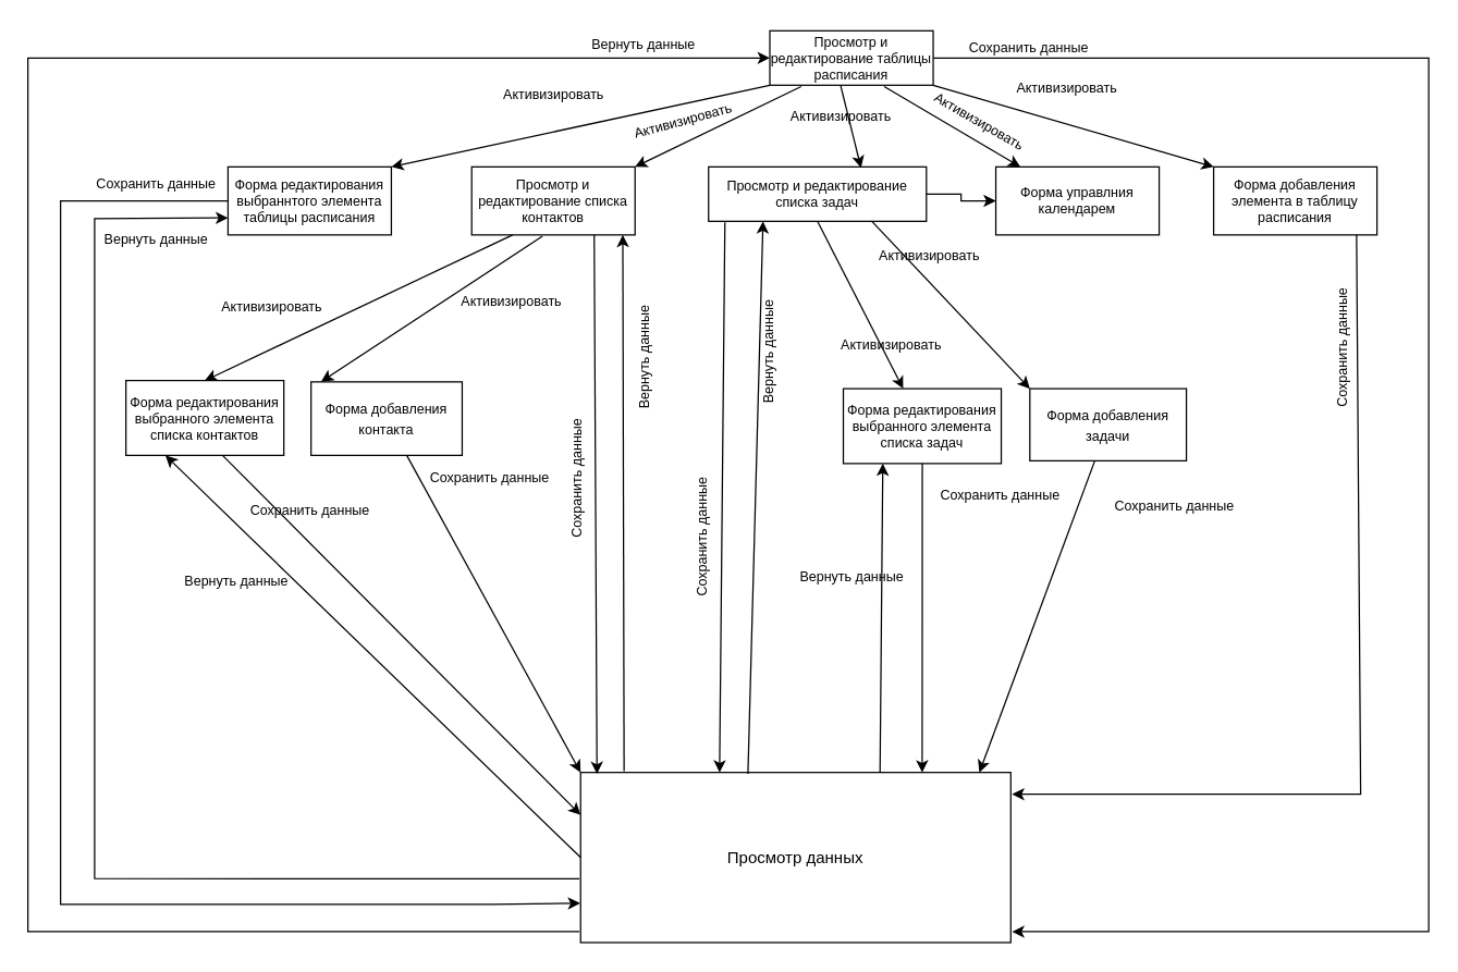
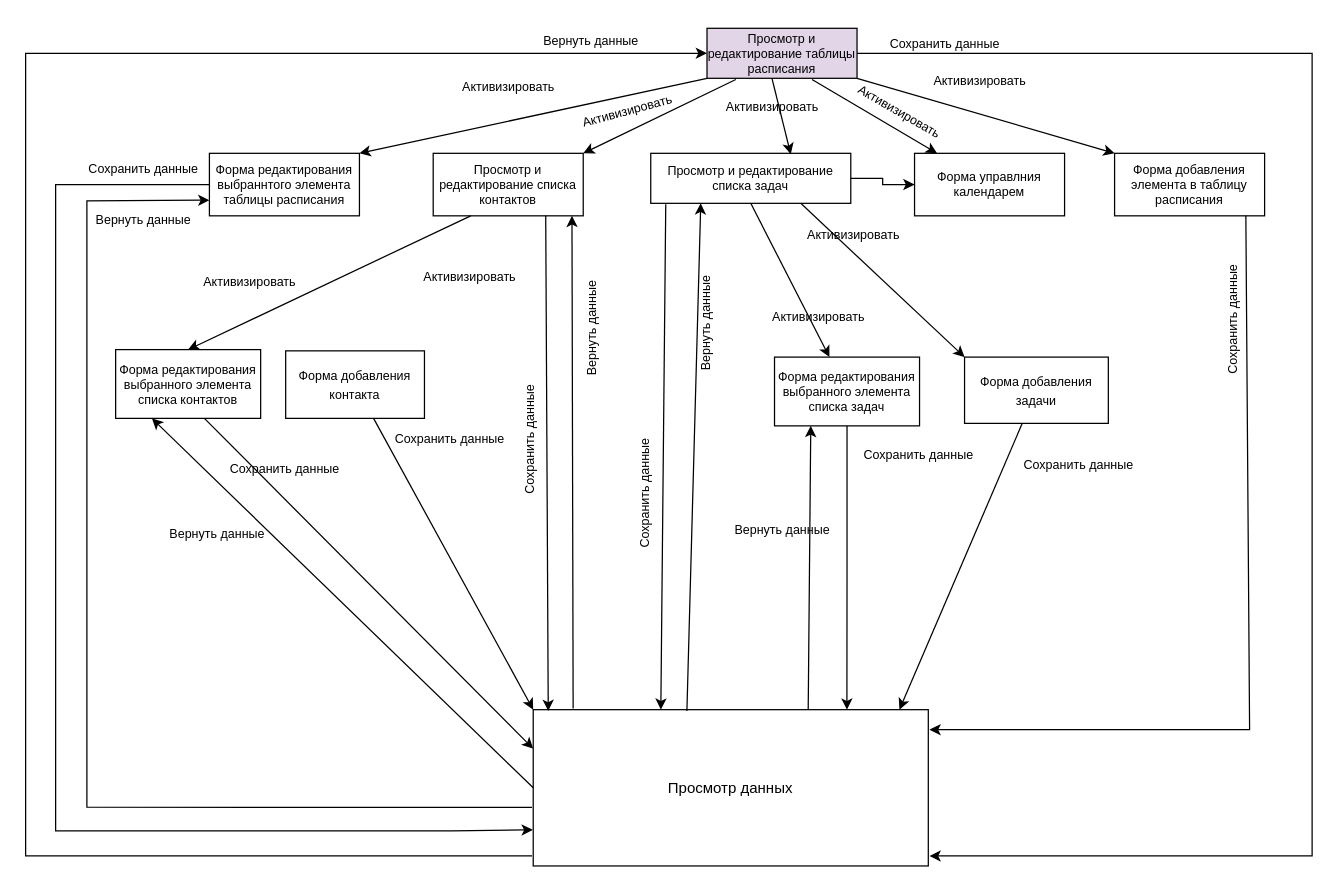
  <mxCell id="0" />
  <mxCell id="1" parent="0" />
  <mxCell id="2" style="edgeStyle=orthogonalEdgeStyle;rounded=0;orthogonalLoop=1;jettySize=auto;html=1;exitX=0;exitY=0.5;exitDx=0;exitDy=0;entryX=-0.003;entryY=0.936;entryDx=0;entryDy=0;entryPerimeter=0;fontSize=10;endArrow=none;endFill=0;startArrow=classic;startFill=1;" edge="1" parent="1" source="4" target="14"><mxGeometry relative="1" as="geometry"><Array as="points"><mxPoint x="20" y="42" /><mxPoint x="20" y="684" /></Array></mxGeometry></mxCell>
  <mxCell id="3" style="edgeStyle=orthogonalEdgeStyle;rounded=0;orthogonalLoop=1;jettySize=auto;html=1;exitX=1;exitY=0.5;exitDx=0;exitDy=0;entryX=1.003;entryY=0.936;entryDx=0;entryDy=0;entryPerimeter=0;fontSize=10;startArrow=none;startFill=0;endArrow=classic;endFill=1;" edge="1" parent="1" source="4" target="14"><mxGeometry relative="1" as="geometry"><Array as="points"><mxPoint x="1049" y="42" /><mxPoint x="1049" y="684" /></Array></mxGeometry></mxCell>
- <mxCell id="4" value="&lt;font size=&quot;1&quot;&gt;Просмотр и редактирование таблицы расписания&lt;/font&gt;" style="rounded=0;whiteSpace=wrap;html=1;fontSize=8;" vertex="1" parent="1"><mxGeometry x="565" y="22" width="120" height="40" as="geometry" /></mxCell>
+ <mxCell id="4" value="&lt;font size=&quot;1&quot;&gt;Просмотр и редактирование таблицы расписания&lt;/font&gt;" style="rounded=0;whiteSpace=wrap;html=1;fontSize=8;fillColor=#e1d5e7;" vertex="1" parent="1"><mxGeometry x="565" y="22" width="120" height="40" as="geometry" /></mxCell>
  <mxCell id="5" value="&lt;font style=&quot;font-size: 10px;&quot;&gt;Просмотр и редактирование списка контактов&lt;/font&gt;" style="rounded=0;whiteSpace=wrap;html=1;fontSize=8;" vertex="1" parent="1"><mxGeometry x="346" y="122" width="120" height="50" as="geometry" /></mxCell>
  <mxCell id="6" style="edgeStyle=orthogonalEdgeStyle;rounded=0;orthogonalLoop=1;jettySize=auto;html=1;exitX=1;exitY=0.5;exitDx=0;exitDy=0;entryX=0;entryY=0.5;entryDx=0;entryDy=0;fontSize=10;endArrow=classic;endFill=1;" edge="1" parent="1" source="7" target="8"><mxGeometry relative="1" as="geometry" /></mxCell>
  <mxCell id="7" value="&lt;span style=&quot;font-size: 10px;&quot;&gt;Просмотр и редактирование списка задач&lt;/span&gt;" style="rounded=0;whiteSpace=wrap;html=1;fontSize=8;" vertex="1" parent="1"><mxGeometry x="520" y="122" width="160" height="40" as="geometry" /></mxCell>
  <mxCell id="8" value="&lt;font style=&quot;font-size: 10px;&quot;&gt;Форма управлния календарем&lt;/font&gt;" style="rounded=0;whiteSpace=wrap;html=1;fontSize=8;" vertex="1" parent="1"><mxGeometry x="731" y="122" width="120" height="50" as="geometry" /></mxCell>
  <mxCell id="9" value="&lt;font style=&quot;font-size: 10px;&quot;&gt;Форма добавления элемента в таблицу расписания&lt;/font&gt;" style="rounded=0;whiteSpace=wrap;html=1;fontSize=8;" vertex="1" parent="1"><mxGeometry x="891" y="122" width="120" height="50" as="geometry" /></mxCell>
  <mxCell id="10" value="" style="endArrow=classic;html=1;rounded=0;fontSize=10;exitX=0.192;exitY=1.025;exitDx=0;exitDy=0;entryX=1;entryY=0;entryDx=0;entryDy=0;exitPerimeter=0;" edge="1" parent="1" source="4" target="5"><mxGeometry width="50" height="50" relative="1" as="geometry"><mxPoint x="547" y="152" as="sourcePoint" /><mxPoint x="328" y="52" as="targetPoint" /></mxGeometry></mxCell>
  <mxCell id="11" value="" style="endArrow=classic;html=1;rounded=0;fontSize=10;exitX=0.433;exitY=1;exitDx=0;exitDy=0;entryX=0.7;entryY=0.02;entryDx=0;entryDy=0;entryPerimeter=0;exitPerimeter=0;" edge="1" parent="1" source="4" target="7"><mxGeometry width="50" height="50" relative="1" as="geometry"><mxPoint x="575" y="72" as="sourcePoint" /><mxPoint x="383" y="132" as="targetPoint" /></mxGeometry></mxCell>
  <mxCell id="12" value="" style="endArrow=classic;html=1;rounded=0;fontSize=10;exitX=0.7;exitY=1.025;exitDx=0;exitDy=0;entryX=0.15;entryY=0;entryDx=0;entryDy=0;exitPerimeter=0;entryPerimeter=0;" edge="1" parent="1" source="4" target="8"><mxGeometry width="50" height="50" relative="1" as="geometry"><mxPoint x="585" y="82" as="sourcePoint" /><mxPoint x="393" y="142" as="targetPoint" /></mxGeometry></mxCell>
  <mxCell id="13" value="" style="endArrow=classic;html=1;rounded=0;fontSize=10;exitX=1;exitY=1;exitDx=0;exitDy=0;entryX=0;entryY=0;entryDx=0;entryDy=0;" edge="1" parent="1" source="4" target="9"><mxGeometry width="50" height="50" relative="1" as="geometry"><mxPoint x="595" y="92" as="sourcePoint" /><mxPoint x="403" y="152" as="targetPoint" /></mxGeometry></mxCell>
  <mxCell id="14" value="&lt;font style=&quot;font-size: 12px;&quot;&gt;Просмотр данных&lt;/font&gt;" style="rounded=0;whiteSpace=wrap;html=1;fontSize=10;" vertex="1" parent="1"><mxGeometry x="426" y="567" width="316" height="125" as="geometry" /></mxCell>
- <mxCell id="15" value="&lt;font style=&quot;font-size: 10px;&quot;&gt;Форма добавления задачи&lt;/font&gt;" style="rounded=0;whiteSpace=wrap;html=1;fontSize=12;" vertex="1" parent="1"><mxGeometry x="756" y="285" width="115" height="53" as="geometry" /></mxCell>
+ <mxCell id="15" value="&lt;font style=&quot;font-size: 10px;&quot;&gt;Форма добавления задачи&lt;/font&gt;" style="rounded=0;whiteSpace=wrap;html=1;fontSize=12;" vertex="1" parent="1"><mxGeometry x="771" y="285" width="115" height="53" as="geometry" /></mxCell>
  <mxCell id="16" value="&lt;font style=&quot;font-size: 10px;&quot;&gt;Форма добавления контакта&lt;/font&gt;" style="rounded=0;whiteSpace=wrap;html=1;fontSize=12;" vertex="1" parent="1"><mxGeometry x="228" y="280" width="111" height="54" as="geometry" /></mxCell>
  <mxCell id="17" value="Сохранить данные" style="text;html=1;align=center;verticalAlign=middle;resizable=0;points=[];autosize=1;strokeColor=none;fillColor=none;fontSize=10;" vertex="1" parent="1"><mxGeometry x="701" y="22" width="107" height="24" as="geometry" /></mxCell>
  <mxCell id="18" value="Вернуть данные" style="text;html=1;align=center;verticalAlign=middle;resizable=0;points=[];autosize=1;strokeColor=none;fillColor=none;fontSize=10;" vertex="1" parent="1"><mxGeometry x="424" y="20" width="95" height="24" as="geometry" /></mxCell>
  <mxCell id="19" value="" style="endArrow=classic;html=1;rounded=0;fontSize=10;exitX=0.75;exitY=1;exitDx=0;exitDy=0;entryX=0;entryY=0;entryDx=0;entryDy=0;" edge="1" parent="1" source="7" target="15"><mxGeometry width="50" height="50" relative="1" as="geometry"><mxPoint x="605" y="72" as="sourcePoint" /><mxPoint x="554" y="133" as="targetPoint" /></mxGeometry></mxCell>
- <mxCell id="20" value="" style="endArrow=classic;html=1;rounded=0;fontSize=10;exitX=0.433;exitY=1.02;exitDx=0;exitDy=0;entryX=0.067;entryY=-0.003;entryDx=0;entryDy=0;entryPerimeter=0;exitPerimeter=0;" edge="1" parent="1" source="5" target="16"><mxGeometry width="50" height="50" relative="1" as="geometry"><mxPoint x="615" y="82" as="sourcePoint" /><mxPoint x="564" y="143" as="targetPoint" /></mxGeometry></mxCell>
  <mxCell id="21" value="" style="endArrow=classic;html=1;rounded=0;fontSize=10;entryX=0;entryY=0;entryDx=0;entryDy=0;" edge="1" parent="1" source="16" target="14"><mxGeometry width="50" height="50" relative="1" as="geometry"><mxPoint x="625" y="92" as="sourcePoint" /><mxPoint x="425" y="593" as="targetPoint" /></mxGeometry></mxCell>
  <mxCell id="22" value="" style="endArrow=classic;html=1;rounded=0;fontSize=10;entryX=0.927;entryY=0;entryDx=0;entryDy=0;entryPerimeter=0;" edge="1" parent="1" source="15" target="14"><mxGeometry width="50" height="50" relative="1" as="geometry"><mxPoint x="635" y="102" as="sourcePoint" /><mxPoint x="584" y="163" as="targetPoint" /></mxGeometry></mxCell>
  <mxCell id="23" style="edgeStyle=orthogonalEdgeStyle;rounded=0;orthogonalLoop=1;jettySize=auto;html=1;exitX=0;exitY=0.5;exitDx=0;exitDy=0;fontSize=10;endArrow=classic;endFill=1;entryX=-0.001;entryY=0.769;entryDx=0;entryDy=0;entryPerimeter=0;" edge="1" parent="1" source="24" target="14"><mxGeometry relative="1" as="geometry"><mxPoint x="361" y="667" as="targetPoint" /><Array as="points"><mxPoint x="44" y="147" /><mxPoint x="44" y="664" /><mxPoint x="361" y="664" /></Array></mxGeometry></mxCell>
  <mxCell id="24" value="&lt;font size=&quot;1&quot;&gt;Форма редактирования выбраннтого элемента таблицы расписания&lt;/font&gt;" style="rounded=0;whiteSpace=wrap;html=1;fontSize=8;" vertex="1" parent="1"><mxGeometry x="167" y="122" width="120" height="50" as="geometry" /></mxCell>
  <mxCell id="25" value="" style="endArrow=classic;html=1;rounded=0;fontSize=10;exitX=0;exitY=1;exitDx=0;exitDy=0;entryX=1;entryY=0;entryDx=0;entryDy=0;" edge="1" parent="1" source="4" target="24"><mxGeometry width="50" height="50" relative="1" as="geometry"><mxPoint x="598.04" y="73" as="sourcePoint" /><mxPoint x="416" y="132" as="targetPoint" /></mxGeometry></mxCell>
  <mxCell id="26" value="Форма редактирования выбранного элемента списка контактов" style="rounded=0;whiteSpace=wrap;html=1;fontSize=10;" vertex="1" parent="1"><mxGeometry x="92" y="279" width="116" height="55" as="geometry" /></mxCell>
  <mxCell id="27" style="edgeStyle=orthogonalEdgeStyle;rounded=0;orthogonalLoop=1;jettySize=auto;html=1;exitX=0.5;exitY=1;exitDx=0;exitDy=0;entryX=0.794;entryY=0;entryDx=0;entryDy=0;entryPerimeter=0;fontSize=10;endArrow=classic;endFill=1;" edge="1" parent="1" source="28" target="14"><mxGeometry relative="1" as="geometry" /></mxCell>
  <mxCell id="28" value="Форма редактирования выбранного элемента списка задач" style="rounded=0;whiteSpace=wrap;html=1;fontSize=10;" vertex="1" parent="1"><mxGeometry x="619" y="285" width="116" height="55" as="geometry" /></mxCell>
  <mxCell id="29" value="" style="endArrow=classic;html=1;rounded=0;fontSize=10;exitX=0.5;exitY=1;exitDx=0;exitDy=0;" edge="1" parent="1" source="7" target="28"><mxGeometry width="50" height="50" relative="1" as="geometry"><mxPoint x="560" y="182" as="sourcePoint" /><mxPoint x="791" y="230" as="targetPoint" /></mxGeometry></mxCell>
  <mxCell id="30" value="" style="endArrow=classic;html=1;rounded=0;fontSize=10;exitX=0.25;exitY=1;exitDx=0;exitDy=0;entryX=0.5;entryY=0;entryDx=0;entryDy=0;" edge="1" parent="1" source="5" target="26"><mxGeometry width="50" height="50" relative="1" as="geometry"><mxPoint x="570" y="192" as="sourcePoint" /><mxPoint x="801" y="240" as="targetPoint" /></mxGeometry></mxCell>
  <mxCell id="31" value="" style="endArrow=classic;html=1;rounded=0;fontSize=10;exitX=0.612;exitY=1;exitDx=0;exitDy=0;exitPerimeter=0;entryX=0;entryY=0.25;entryDx=0;entryDy=0;" edge="1" parent="1" source="26" target="14"><mxGeometry width="50" height="50" relative="1" as="geometry"><mxPoint x="171" y="455" as="sourcePoint" /><mxPoint x="424" y="633" as="targetPoint" /></mxGeometry></mxCell>
  <mxCell id="32" value="" style="endArrow=classic;html=1;rounded=0;fontSize=10;exitX=0.875;exitY=1;exitDx=0;exitDy=0;entryX=1.003;entryY=0.128;entryDx=0;entryDy=0;exitPerimeter=0;entryPerimeter=0;" edge="1" parent="1" source="9" target="14"><mxGeometry width="50" height="50" relative="1" as="geometry"><mxPoint x="821" y="429" as="sourcePoint" /><mxPoint x="1052" y="477" as="targetPoint" /><Array as="points"><mxPoint x="999" y="583" /></Array></mxGeometry></mxCell>
  <mxCell id="33" value="" style="endArrow=classic;html=1;rounded=0;fontSize=10;exitX=0.389;exitY=0.008;exitDx=0;exitDy=0;entryX=0.25;entryY=1;entryDx=0;entryDy=0;exitPerimeter=0;" edge="1" parent="1" source="14" target="7"><mxGeometry width="50" height="50" relative="1" as="geometry"><mxPoint x="533.998" y="605" as="sourcePoint" /><mxPoint x="541.09" y="212" as="targetPoint" /></mxGeometry></mxCell>
  <mxCell id="34" value="" style="endArrow=classic;html=1;rounded=0;fontSize=10;exitX=0.075;exitY=1.02;exitDx=0;exitDy=0;exitPerimeter=0;entryX=0.323;entryY=0;entryDx=0;entryDy=0;entryPerimeter=0;" edge="1" parent="1" source="7" target="14"><mxGeometry width="50" height="50" relative="1" as="geometry"><mxPoint x="544.908" y="586" as="sourcePoint" /><mxPoint x="525" y="533" as="targetPoint" /></mxGeometry></mxCell>
  <mxCell id="35" value="" style="endArrow=classic;html=1;rounded=0;fontSize=10;entryX=0.925;entryY=1;entryDx=0;entryDy=0;entryPerimeter=0;exitX=0.101;exitY=-0.008;exitDx=0;exitDy=0;exitPerimeter=0;" edge="1" parent="1" source="14" target="5"><mxGeometry width="50" height="50" relative="1" as="geometry"><mxPoint x="478" y="476" as="sourcePoint" /><mxPoint x="456.09" y="183" as="targetPoint" /></mxGeometry></mxCell>
  <mxCell id="36" value="" style="endArrow=classic;html=1;rounded=0;fontSize=10;exitX=0.75;exitY=1;exitDx=0;exitDy=0;entryX=0.038;entryY=0.008;entryDx=0;entryDy=0;entryPerimeter=0;" edge="1" parent="1" source="5" target="14"><mxGeometry width="50" height="50" relative="1" as="geometry"><mxPoint x="564.908" y="606" as="sourcePoint" /><mxPoint x="270" y="604" as="targetPoint" /></mxGeometry></mxCell>
  <mxCell id="37" value="Вернуть данные" style="text;html=1;align=center;verticalAlign=middle;resizable=0;points=[];autosize=1;strokeColor=none;fillColor=none;fontSize=10;rotation=-90;" vertex="1" parent="1"><mxGeometry x="425" y="251" width="95" height="24" as="geometry" /></mxCell>
  <mxCell id="38" value="Вернуть данные" style="text;html=1;align=center;verticalAlign=middle;resizable=0;points=[];autosize=1;strokeColor=none;fillColor=none;fontSize=10;rotation=-90;" vertex="1" parent="1"><mxGeometry x="516" y="247" width="95" height="24" as="geometry" /></mxCell>
  <mxCell id="39" value="Сохранить данные" style="text;html=1;align=center;verticalAlign=middle;resizable=0;points=[];autosize=1;strokeColor=none;fillColor=none;fontSize=10;rotation=0;" vertex="1" parent="1"><mxGeometry x="808" y="359" width="107" height="24" as="geometry" /></mxCell>
  <mxCell id="40" value="Сохранить данные" style="text;html=1;align=center;verticalAlign=middle;resizable=0;points=[];autosize=1;strokeColor=none;fillColor=none;fontSize=10;" vertex="1" parent="1"><mxGeometry x="680" y="351" width="107" height="24" as="geometry" /></mxCell>
  <mxCell id="41" value="Сохранить данные" style="text;html=1;align=center;verticalAlign=middle;resizable=0;points=[];autosize=1;strokeColor=none;fillColor=none;fontSize=10;rotation=-90;" vertex="1" parent="1"><mxGeometry x="370" y="340" width="107" height="24" as="geometry" /></mxCell>
  <mxCell id="42" value="Сохранить данные" style="text;html=1;align=center;verticalAlign=middle;resizable=0;points=[];autosize=1;strokeColor=none;fillColor=none;fontSize=10;rotation=-90;" vertex="1" parent="1"><mxGeometry x="462" y="383" width="107" height="24" as="geometry" /></mxCell>
  <mxCell id="43" value="Сохранить данные" style="text;html=1;align=center;verticalAlign=middle;resizable=0;points=[];autosize=1;strokeColor=none;fillColor=none;fontSize=10;" vertex="1" parent="1"><mxGeometry x="305" y="338" width="107" height="24" as="geometry" /></mxCell>
  <mxCell id="44" value="Сохранить данные" style="text;html=1;align=center;verticalAlign=middle;resizable=0;points=[];autosize=1;strokeColor=none;fillColor=none;fontSize=10;" vertex="1" parent="1"><mxGeometry x="173.5" y="362" width="107" height="24" as="geometry" /></mxCell>
  <mxCell id="45" value="Сохранить данные" style="text;html=1;align=center;verticalAlign=middle;resizable=0;points=[];autosize=1;strokeColor=none;fillColor=none;fontSize=10;rotation=-90;" vertex="1" parent="1"><mxGeometry x="932" y="244" width="107" height="24" as="geometry" /></mxCell>
  <mxCell id="46" value="Сохранить данные" style="text;html=1;align=center;verticalAlign=middle;resizable=0;points=[];autosize=1;strokeColor=none;fillColor=none;fontSize=10;" vertex="1" parent="1"><mxGeometry x="60" y="122" width="107" height="24" as="geometry" /></mxCell>
  <mxCell id="47" value="Активизировать" style="text;html=1;align=center;verticalAlign=middle;resizable=0;points=[];autosize=1;strokeColor=none;fillColor=none;fontSize=10;" vertex="1" parent="1"><mxGeometry x="358.5" y="57" width="95" height="24" as="geometry" /></mxCell>
  <mxCell id="48" value="Активизировать" style="text;html=1;align=center;verticalAlign=middle;resizable=0;points=[];autosize=1;strokeColor=none;fillColor=none;fontSize=10;rotation=-15;" vertex="1" parent="1"><mxGeometry x="453.5" y="76" width="95" height="24" as="geometry" /></mxCell>
  <mxCell id="49" value="Активизировать" style="text;html=1;align=center;verticalAlign=middle;resizable=0;points=[];autosize=1;strokeColor=none;fillColor=none;fontSize=10;" vertex="1" parent="1"><mxGeometry x="569" y="73" width="95" height="24" as="geometry" /></mxCell>
  <mxCell id="50" value="Активизировать" style="text;html=1;align=center;verticalAlign=middle;resizable=0;points=[];autosize=1;strokeColor=none;fillColor=none;fontSize=10;" vertex="1" parent="1"><mxGeometry x="735" y="52" width="95" height="24" as="geometry" /></mxCell>
  <mxCell id="51" value="Активизировать" style="text;html=1;align=center;verticalAlign=middle;resizable=0;points=[];autosize=1;strokeColor=none;fillColor=none;fontSize=10;rotation=30;" vertex="1" parent="1"><mxGeometry x="671" y="76" width="95" height="24" as="geometry" /></mxCell>
  <mxCell id="52" value="Активизировать" style="text;html=1;align=center;verticalAlign=middle;resizable=0;points=[];autosize=1;strokeColor=none;fillColor=none;fontSize=10;" vertex="1" parent="1"><mxGeometry x="634" y="175" width="95" height="24" as="geometry" /></mxCell>
  <mxCell id="53" value="Активизировать" style="text;html=1;align=center;verticalAlign=middle;resizable=0;points=[];autosize=1;strokeColor=none;fillColor=none;fontSize=10;" vertex="1" parent="1"><mxGeometry x="606" y="241" width="95" height="24" as="geometry" /></mxCell>
  <mxCell id="54" value="Активизировать" style="text;html=1;align=center;verticalAlign=middle;resizable=0;points=[];autosize=1;strokeColor=none;fillColor=none;fontSize=10;rotation=0;" vertex="1" parent="1"><mxGeometry x="151" y="213" width="95" height="24" as="geometry" /></mxCell>
  <mxCell id="55" value="Активизировать" style="text;html=1;align=center;verticalAlign=middle;resizable=0;points=[];autosize=1;strokeColor=none;fillColor=none;fontSize=10;rotation=0;" vertex="1" parent="1"><mxGeometry x="327" y="209" width="95" height="24" as="geometry" /></mxCell>
  <mxCell id="56" value="" style="endArrow=classic;html=1;rounded=0;fontSize=10;entryX=0;entryY=0.75;entryDx=0;entryDy=0;exitX=-0.003;exitY=0.625;exitDx=0;exitDy=0;exitPerimeter=0;" edge="1" parent="1" source="14" target="24"><mxGeometry width="50" height="50" relative="1" as="geometry"><mxPoint x="94" y="483" as="sourcePoint" /><mxPoint x="144" y="433" as="targetPoint" /><Array as="points"><mxPoint x="69" y="645" /><mxPoint x="69" y="160" /></Array></mxGeometry></mxCell>
  <mxCell id="57" value="Вернуть данные" style="text;html=1;align=center;verticalAlign=middle;resizable=0;points=[];autosize=1;strokeColor=none;fillColor=none;fontSize=10;" vertex="1" parent="1"><mxGeometry x="66" y="163" width="95" height="24" as="geometry" /></mxCell>
  <mxCell id="58" value="" style="endArrow=classic;html=1;rounded=0;fontSize=10;exitX=0;exitY=0.5;exitDx=0;exitDy=0;entryX=0.25;entryY=1;entryDx=0;entryDy=0;" edge="1" parent="1" source="14" target="26"><mxGeometry width="50" height="50" relative="1" as="geometry"><mxPoint x="574.908" y="616" as="sourcePoint" /><mxPoint x="582" y="223" as="targetPoint" /></mxGeometry></mxCell>
  <mxCell id="59" value="" style="endArrow=classic;html=1;rounded=0;fontSize=10;exitX=0.696;exitY=0;exitDx=0;exitDy=0;entryX=0.25;entryY=1;entryDx=0;entryDy=0;exitPerimeter=0;" edge="1" parent="1" source="14" target="28"><mxGeometry width="50" height="50" relative="1" as="geometry"><mxPoint x="584.908" y="626" as="sourcePoint" /><mxPoint x="592" y="233" as="targetPoint" /></mxGeometry></mxCell>
  <mxCell id="60" value="Вернуть данные" style="text;html=1;align=center;verticalAlign=middle;resizable=0;points=[];autosize=1;strokeColor=none;fillColor=none;fontSize=10;" vertex="1" parent="1"><mxGeometry x="125" y="414" width="95" height="24" as="geometry" /></mxCell>
  <mxCell id="61" value="Вернуть данные" style="text;html=1;align=center;verticalAlign=middle;resizable=0;points=[];autosize=1;strokeColor=none;fillColor=none;fontSize=10;" vertex="1" parent="1"><mxGeometry x="577.5" y="411" width="95" height="24" as="geometry" /></mxCell>
